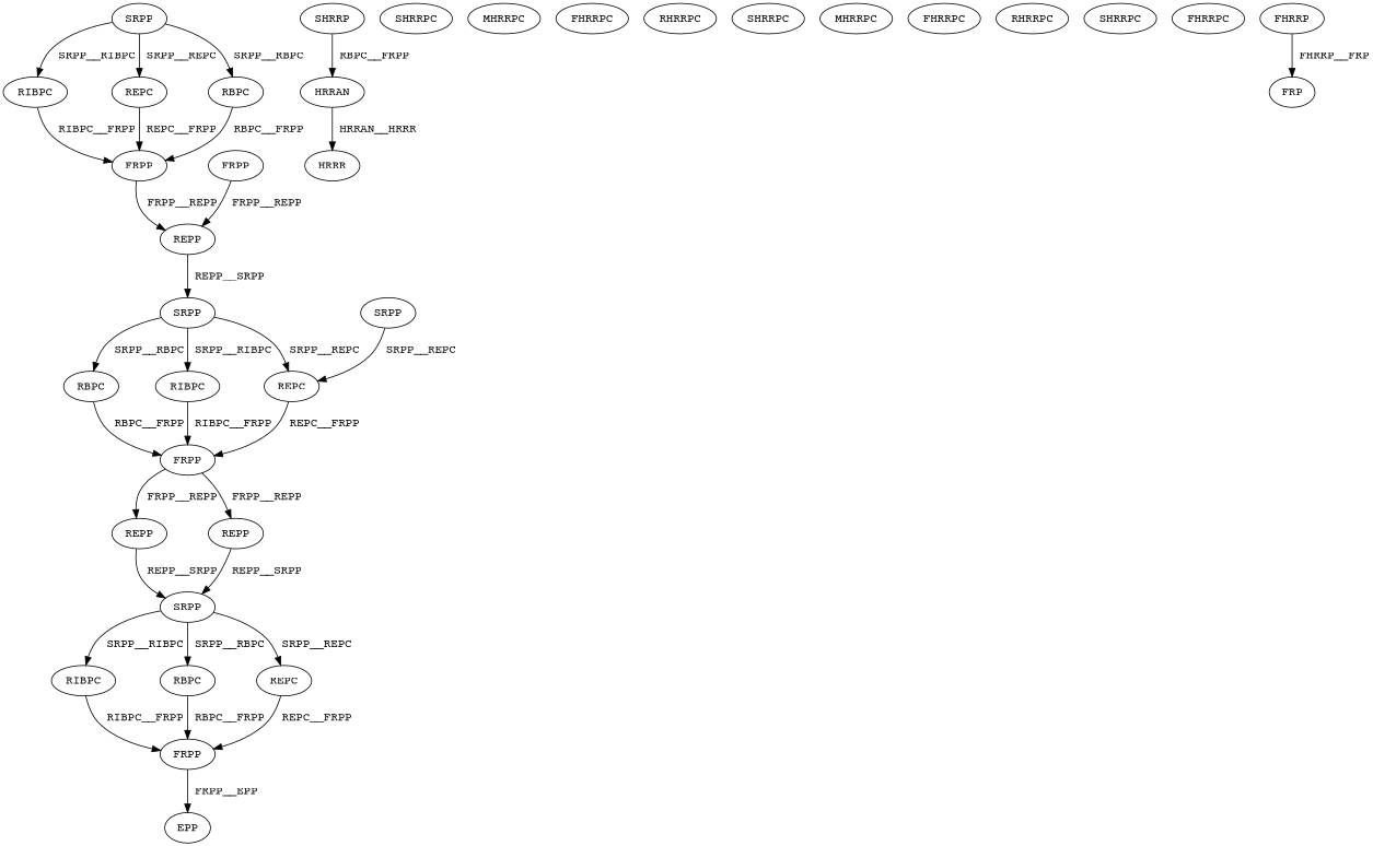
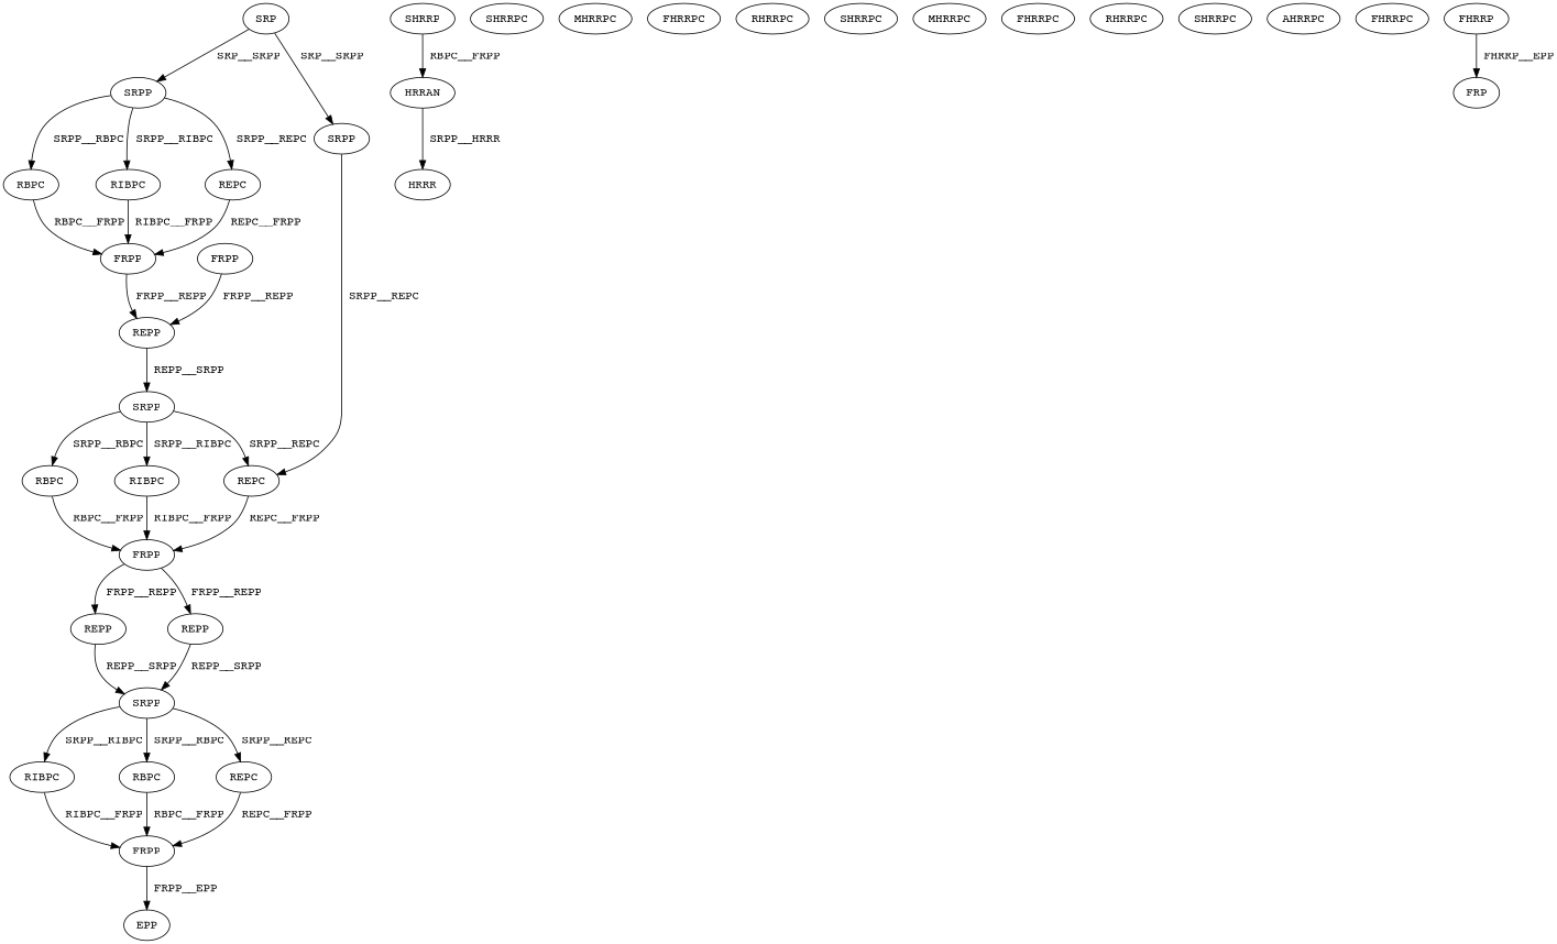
  digraph {
    fontname="Courier Prime"
    node [color=black fontcolor=black fontname="Courier Prime"]
    edge [color=black fontcolor=black fontname="Courier Prime"]
+   n1 [label=SRP]
    n2 [label=SRPP]
    n3 [label=SRPP]
    n4 [label=RIBPC]
    n5 [label=REPC]
    n6 [label=RBPC]
    n7 [label=REPC]
    n8 [label=FRPP]
    n9 [label=FRPP]
    n10 [label=REPP]
    n11 [label=SRPP]
    n12 [label=FRPP]
    n13 [label=RBPC]
    n14 [label=RIBPC]
    n15 [label=REPP]
    n16 [label=REPP]
    n17 [label=SRPP]
    n18 [label=RIBPC]
    n19 [label=RBPC]
    n20 [label=REPC]
    n21 [label=FRPP]
    n22 [label=EPP]
    n23 [label=SHRRP]
    n24 [label=HRRAN]
    n25 [label=HRRR]
    n26 [label=SHRRPC]
    n27 [label=MHRRPC]
    n28 [label=FHRRPC]
    n29 [label=RHRRPC]
    n30 [label=SHRRPC]
    n31 [label=MHRRPC]
    n32 [label=FHRRPC]
    n33 [label=RHRRPC]
    n34 [label=SHRRPC]
+   n35 [label=AHRRPC]
    n36 [label=FHRRPC]
    n37 [label=FHRRP]
    n38 [label=FRP]
+   n1 -> n2 [label=" SRP__SRPP"]
+   n1 -> n3 [label=" SRP__SRPP"]
    n2 -> n4 [label=" SRPP__RIBPC"]
    n2 -> n5 [label=" SRPP__REPC"]
    n2 -> n6 [label=" SRPP__RBPC"]
    n3 -> n7 [label=" SRPP__REPC"]
    n4 -> n8 [label=" RIBPC__FRPP"]
    n5 -> n8 [label=" REPC__FRPP"]
    n6 -> n8 [label=" RBPC__FRPP"]
    n7 -> n12 [label=" REPC__FRPP"]
    n8 -> n10 [label=" FRPP__REPP"]
    n9 -> n10 [label=" FRPP__REPP"]
    n10 -> n11 [label=" REPP__SRPP"]
    n11 -> n7 [label=" SRPP__REPC"]
    n11 -> n13 [label=" SRPP__RBPC"]
    n11 -> n14 [label=" SRPP__RIBPC"]
    n12 -> n15 [label=" FRPP__REPP"]
    n12 -> n16 [label=" FRPP__REPP"]
    n13 -> n12 [label=" RBPC__FRPP"]
    n14 -> n12 [label=" RIBPC__FRPP"]
    n15 -> n17 [label=" REPP__SRPP"]
    n16 -> n17 [label=" REPP__SRPP"]
    n17 -> n18 [label=" SRPP__RIBPC"]
    n17 -> n19 [label=" SRPP__RBPC"]
    n17 -> n20 [label=" SRPP__REPC"]
    n18 -> n21 [label=" RIBPC__FRPP"]
    n19 -> n21 [label=" RBPC__FRPP"]
    n20 -> n21 [label=" REPC__FRPP"]
    n21 -> n22 [label=" FRPP__EPP"]
    n23 -> n24 [label=" RBPC__FRPP"]
-   n24 -> n25 [label=" HRRAN__HRRR"]
-   n37 -> n38 [label=" FHRRP__FRP"]
+   n24 -> n25 [label=" SRPP__HRRR"]
+   n37 -> n38 [label=" FHRRP__EPP"]
  }
